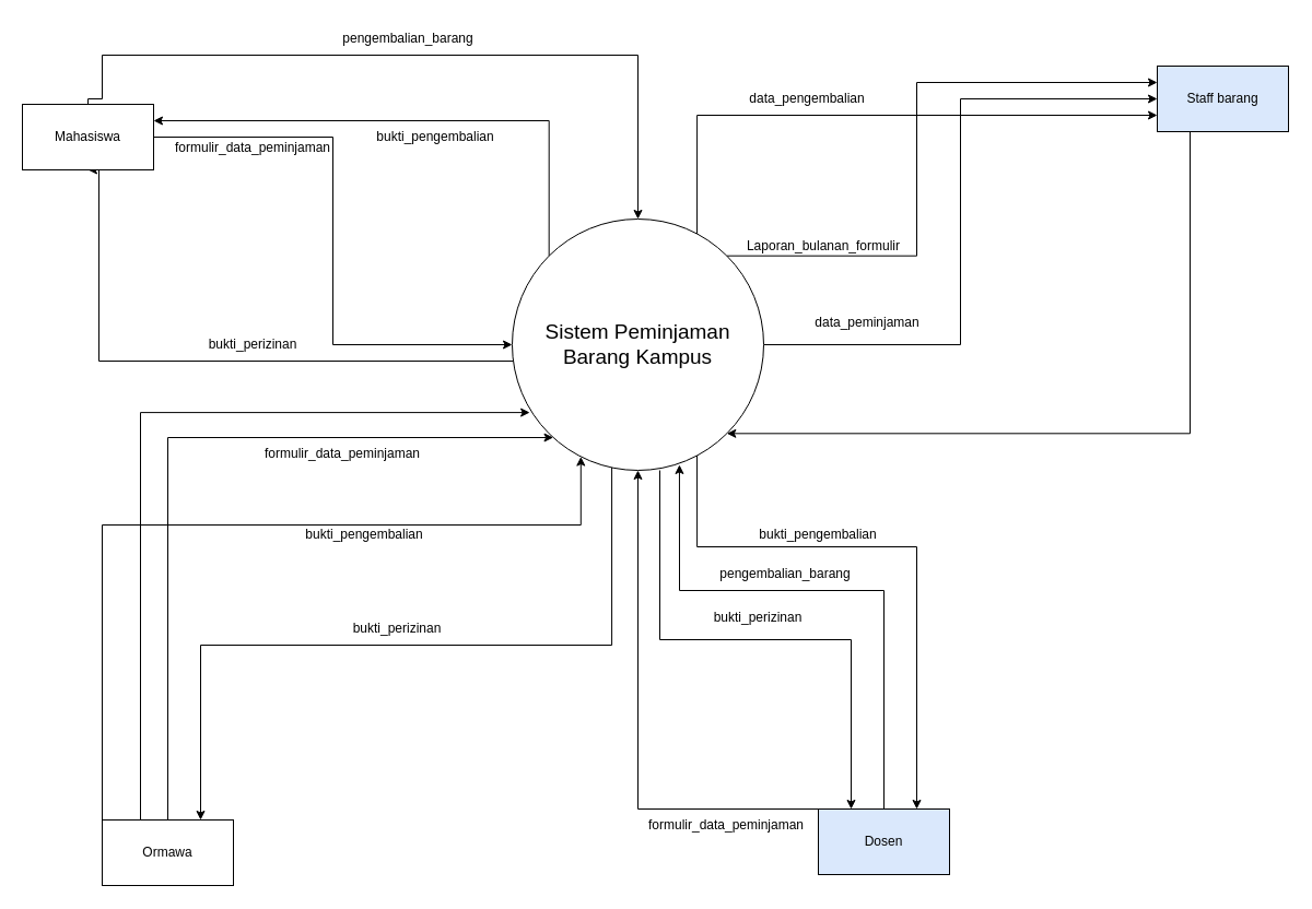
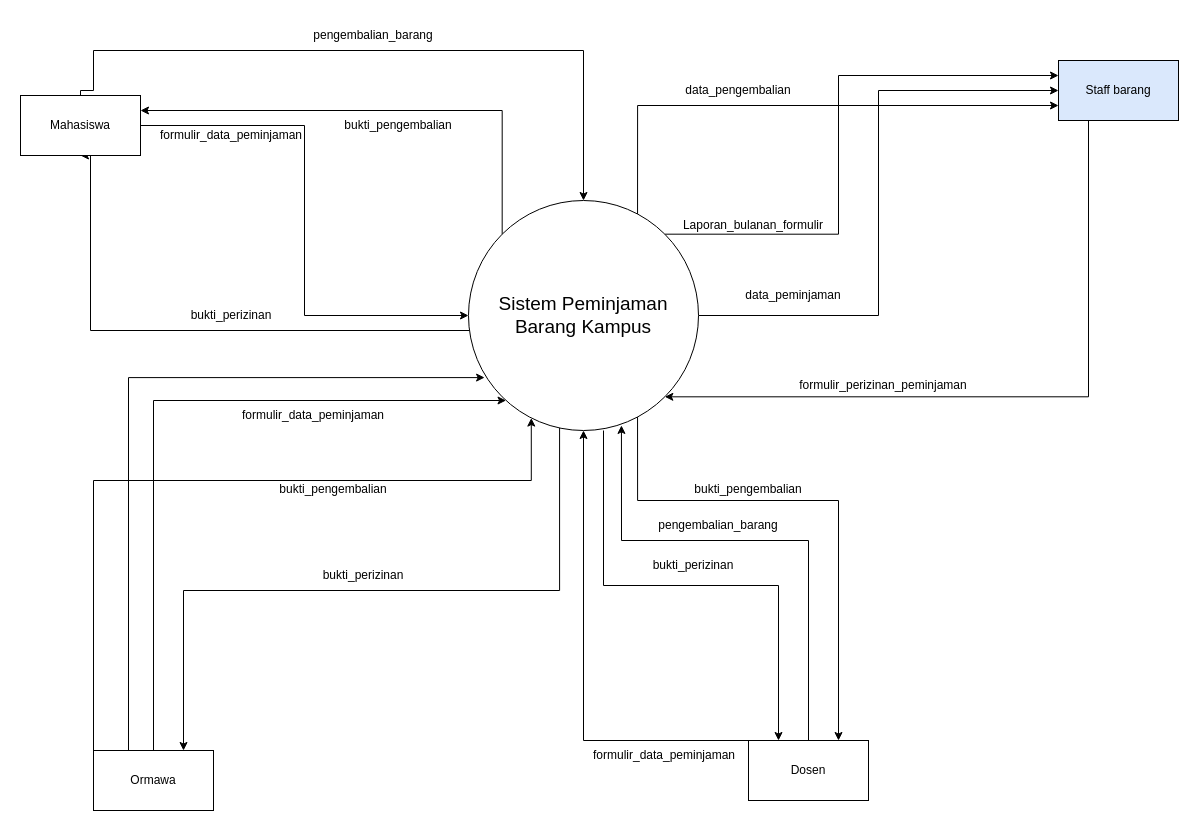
  <mxCell id="0" />
  <mxCell id="1" parent="0" />
  <mxCell id="2" style="edgeStyle=orthogonalEdgeStyle;rounded=0;orthogonalLoop=1;jettySize=auto;html=1;exitX=1;exitY=0.5;exitDx=0;exitDy=0;entryX=0;entryY=0.5;entryDx=0;entryDy=0;" parent="1" source="6" target="22" edge="1"><mxGeometry relative="1" as="geometry" /></mxCell>
  <mxCell id="3" style="edgeStyle=orthogonalEdgeStyle;rounded=0;orthogonalLoop=1;jettySize=auto;html=1;exitX=0.5;exitY=0;exitDx=0;exitDy=0;entryX=0.5;entryY=0;entryDx=0;entryDy=0;" edge="1" parent="1" source="6" target="22"><mxGeometry relative="1" as="geometry"><Array as="points"><mxPoint x="93" y="90" /><mxPoint x="93" y="50" /><mxPoint x="583" y="50" /></Array></mxGeometry></mxCell>
  <mxCell id="4" style="edgeStyle=orthogonalEdgeStyle;rounded=0;orthogonalLoop=1;jettySize=auto;html=1;exitX=0.5;exitY=1;exitDx=0;exitDy=0;startArrow=classic;startFill=1;endArrow=none;endFill=0;" edge="1" parent="1" source="6" target="22"><mxGeometry relative="1" as="geometry"><Array as="points"><mxPoint x="90" y="330" /></Array></mxGeometry></mxCell>
  <mxCell id="5" style="edgeStyle=orthogonalEdgeStyle;rounded=0;orthogonalLoop=1;jettySize=auto;html=1;exitX=1;exitY=0.25;exitDx=0;exitDy=0;entryX=0;entryY=0;entryDx=0;entryDy=0;startArrow=classic;startFill=1;endArrow=none;endFill=0;" edge="1" parent="1" source="6" target="22"><mxGeometry relative="1" as="geometry" /></mxCell>
  <mxCell id="6" value="Mahasiswa" style="rounded=0;whiteSpace=wrap;html=1;" parent="1" vertex="1"><mxGeometry x="20" y="95" width="120" height="60" as="geometry" /></mxCell>
  <mxCell id="7" style="edgeStyle=orthogonalEdgeStyle;rounded=0;orthogonalLoop=1;jettySize=auto;html=1;exitX=0.5;exitY=0;exitDx=0;exitDy=0;entryX=0.5;entryY=1;entryDx=0;entryDy=0;fontSize=19;startArrow=none;startFill=0;endArrow=classic;endFill=1;" parent="1" source="11" target="22" edge="1"><mxGeometry relative="1" as="geometry"><Array as="points"><mxPoint x="583" y="740" /></Array></mxGeometry></mxCell>
  <mxCell id="8" style="edgeStyle=orthogonalEdgeStyle;rounded=0;orthogonalLoop=1;jettySize=auto;html=1;exitX=0.25;exitY=0;exitDx=0;exitDy=0;entryX=0.587;entryY=1;entryDx=0;entryDy=0;entryPerimeter=0;startArrow=classic;startFill=1;endArrow=none;endFill=0;" edge="1" parent="1" source="11" target="22"><mxGeometry relative="1" as="geometry" /></mxCell>
  <mxCell id="9" style="edgeStyle=orthogonalEdgeStyle;rounded=0;orthogonalLoop=1;jettySize=auto;html=1;exitX=0.5;exitY=0;exitDx=0;exitDy=0;entryX=0.665;entryY=0.978;entryDx=0;entryDy=0;entryPerimeter=0;startArrow=none;startFill=0;endArrow=classic;endFill=1;" edge="1" parent="1" source="11" target="22"><mxGeometry relative="1" as="geometry"><Array as="points"><mxPoint x="808" y="540" /><mxPoint x="621" y="540" /></Array></mxGeometry></mxCell>
  <mxCell id="10" style="edgeStyle=orthogonalEdgeStyle;rounded=0;orthogonalLoop=1;jettySize=auto;html=1;exitX=0.75;exitY=0;exitDx=0;exitDy=0;entryX=0.735;entryY=0.939;entryDx=0;entryDy=0;entryPerimeter=0;startArrow=classic;startFill=1;endArrow=none;endFill=0;" edge="1" parent="1" source="11" target="22"><mxGeometry relative="1" as="geometry"><Array as="points"><mxPoint x="838" y="500" /><mxPoint x="637" y="500" /></Array></mxGeometry></mxCell>
- <mxCell id="11" value="Dosen" style="rounded=0;whiteSpace=wrap;html=1;fillColor=#dae8fc;" parent="1" vertex="1"><mxGeometry x="748" y="740" width="120" height="60" as="geometry" /></mxCell>
+ <mxCell id="11" value="Dosen" style="rounded=0;whiteSpace=wrap;html=1;" parent="1" vertex="1"><mxGeometry x="748" y="740" width="120" height="60" as="geometry" /></mxCell>
  <mxCell id="12" style="edgeStyle=orthogonalEdgeStyle;rounded=0;orthogonalLoop=1;jettySize=auto;html=1;exitX=0.25;exitY=1;exitDx=0;exitDy=0;entryX=1;entryY=1;entryDx=0;entryDy=0;fontSize=19;" parent="1" source="14" target="22" edge="1"><mxGeometry relative="1" as="geometry"><Array as="points"><mxPoint x="1088" y="396" /></Array></mxGeometry></mxCell>
  <mxCell id="13" style="edgeStyle=orthogonalEdgeStyle;rounded=0;orthogonalLoop=1;jettySize=auto;html=1;exitX=0;exitY=0.75;exitDx=0;exitDy=0;entryX=0.735;entryY=0.065;entryDx=0;entryDy=0;entryPerimeter=0;startArrow=classic;startFill=1;endArrow=none;endFill=0;" edge="1" parent="1" source="14" target="22"><mxGeometry relative="1" as="geometry" /></mxCell>
  <mxCell id="14" value="Staff barang" style="rounded=0;whiteSpace=wrap;html=1;fillColor=#dae8fc;" parent="1" vertex="1"><mxGeometry x="1058" y="60" width="120" height="60" as="geometry" /></mxCell>
  <mxCell id="15" style="edgeStyle=orthogonalEdgeStyle;rounded=0;orthogonalLoop=1;jettySize=auto;html=1;exitX=0.75;exitY=0;exitDx=0;exitDy=0;entryX=0.396;entryY=0.987;entryDx=0;entryDy=0;entryPerimeter=0;fontSize=19;startArrow=classic;startFill=1;endArrow=none;endFill=0;" parent="1" source="19" target="22" edge="1"><mxGeometry relative="1" as="geometry" /></mxCell>
  <mxCell id="16" style="edgeStyle=orthogonalEdgeStyle;rounded=0;orthogonalLoop=1;jettySize=auto;html=1;exitX=0.25;exitY=0;exitDx=0;exitDy=0;entryX=0.07;entryY=0.77;entryDx=0;entryDy=0;entryPerimeter=0;startArrow=none;startFill=0;endArrow=classic;endFill=1;" edge="1" parent="1" source="19" target="22"><mxGeometry relative="1" as="geometry"><Array as="points"><mxPoint x="128" y="377" /></Array></mxGeometry></mxCell>
  <mxCell id="17" style="edgeStyle=orthogonalEdgeStyle;rounded=0;orthogonalLoop=1;jettySize=auto;html=1;exitX=0.5;exitY=0;exitDx=0;exitDy=0;startArrow=none;startFill=0;endArrow=classic;endFill=1;" edge="1" parent="1" source="19" target="22"><mxGeometry relative="1" as="geometry"><Array as="points"><mxPoint x="153" y="400" /></Array></mxGeometry></mxCell>
  <mxCell id="18" style="edgeStyle=orthogonalEdgeStyle;rounded=0;orthogonalLoop=1;jettySize=auto;html=1;exitX=0;exitY=0;exitDx=0;exitDy=0;entryX=0.273;entryY=0.946;entryDx=0;entryDy=0;entryPerimeter=0;startArrow=none;startFill=0;endArrow=classic;endFill=1;" edge="1" parent="1" source="19" target="22"><mxGeometry relative="1" as="geometry"><Array as="points"><mxPoint x="93" y="480" /><mxPoint x="531" y="480" /></Array></mxGeometry></mxCell>
  <mxCell id="19" value="Ormawa" style="rounded=0;whiteSpace=wrap;html=1;" parent="1" vertex="1"><mxGeometry x="93" y="750" width="120" height="60" as="geometry" /></mxCell>
  <mxCell id="20" style="edgeStyle=orthogonalEdgeStyle;rounded=0;orthogonalLoop=1;jettySize=auto;html=1;exitX=1;exitY=0.5;exitDx=0;exitDy=0;entryX=0;entryY=0.5;entryDx=0;entryDy=0;fontSize=19;" parent="1" source="22" target="14" edge="1"><mxGeometry relative="1" as="geometry" /></mxCell>
  <mxCell id="21" style="edgeStyle=orthogonalEdgeStyle;rounded=0;orthogonalLoop=1;jettySize=auto;html=1;exitX=1;exitY=0;exitDx=0;exitDy=0;entryX=0;entryY=0.25;entryDx=0;entryDy=0;fontSize=19;startArrow=none;startFill=0;endArrow=classic;endFill=1;" parent="1" source="22" target="14" edge="1"><mxGeometry relative="1" as="geometry"><Array as="points"><mxPoint x="838" y="234" /><mxPoint x="838" y="75" /></Array></mxGeometry></mxCell>
  <mxCell id="22" value="&lt;font style=&quot;font-size: 19px;&quot;&gt;Sistem Peminjaman Barang Kampus&lt;/font&gt;" style="ellipse;whiteSpace=wrap;html=1;aspect=fixed;" parent="1" vertex="1"><mxGeometry x="468" y="200" width="230" height="230" as="geometry" /></mxCell>
  <mxCell id="23" value="formulir_data_peminjaman" style="text;html=1;strokeColor=none;fillColor=none;align=center;verticalAlign=middle;whiteSpace=wrap;rounded=0;" parent="1" vertex="1"><mxGeometry x="161" y="120" width="140" height="30" as="geometry" /></mxCell>
  <mxCell id="24" value="data_peminjaman" style="text;html=1;strokeColor=none;fillColor=none;align=center;verticalAlign=middle;whiteSpace=wrap;rounded=0;" parent="1" vertex="1"><mxGeometry x="698" y="280" width="190" height="30" as="geometry" /></mxCell>
+ <mxCell id="25" value="formulir_perizinan_peminjaman" style="text;html=1;strokeColor=none;fillColor=none;align=center;verticalAlign=middle;whiteSpace=wrap;rounded=0;" parent="1" vertex="1"><mxGeometry x="788" y="370" width="190" height="30" as="geometry" /></mxCell>
  <mxCell id="26" value="bukti_perizinan" style="text;html=1;strokeColor=none;fillColor=none;align=center;verticalAlign=middle;whiteSpace=wrap;rounded=0;" parent="1" vertex="1"><mxGeometry x="161" y="300" width="140" height="30" as="geometry" /></mxCell>
  <mxCell id="27" value="formulir_data_peminjaman" style="text;html=1;strokeColor=none;fillColor=none;align=center;verticalAlign=middle;whiteSpace=wrap;rounded=0;" parent="1" vertex="1"><mxGeometry x="243" y="400" width="140" height="30" as="geometry" /></mxCell>
  <mxCell id="28" value="Laporan_bulanan_formulir" style="text;html=1;strokeColor=none;fillColor=none;align=center;verticalAlign=middle;whiteSpace=wrap;rounded=0;" parent="1" vertex="1"><mxGeometry x="658" y="210" width="190" height="30" as="geometry" /></mxCell>
  <mxCell id="29" value="bukti_perizinan" style="text;html=1;strokeColor=none;fillColor=none;align=center;verticalAlign=middle;whiteSpace=wrap;rounded=0;" parent="1" vertex="1"><mxGeometry x="293" y="560" width="140" height="30" as="geometry" /></mxCell>
  <mxCell id="30" value="bukti_perizinan" style="text;html=1;strokeColor=none;fillColor=none;align=center;verticalAlign=middle;whiteSpace=wrap;rounded=0;" parent="1" vertex="1"><mxGeometry x="623" y="550" width="140" height="30" as="geometry" /></mxCell>
  <mxCell id="31" value="formulir_data_peminjaman" style="text;html=1;strokeColor=none;fillColor=none;align=center;verticalAlign=middle;whiteSpace=wrap;rounded=0;" parent="1" vertex="1"><mxGeometry x="594" y="740" width="140" height="30" as="geometry" /></mxCell>
  <mxCell id="32" value="pengembalian_barang" style="text;html=1;strokeColor=none;fillColor=none;align=center;verticalAlign=middle;whiteSpace=wrap;rounded=0;" vertex="1" parent="1"><mxGeometry x="303" y="20" width="140" height="30" as="geometry" /></mxCell>
  <mxCell id="33" value="bukti_pengembalian" style="text;html=1;strokeColor=none;fillColor=none;align=center;verticalAlign=middle;whiteSpace=wrap;rounded=0;" vertex="1" parent="1"><mxGeometry x="328" y="110" width="140" height="30" as="geometry" /></mxCell>
  <mxCell id="34" value="data_pengembalian" style="text;html=1;strokeColor=none;fillColor=none;align=center;verticalAlign=middle;whiteSpace=wrap;rounded=0;" vertex="1" parent="1"><mxGeometry x="643" y="75" width="190" height="30" as="geometry" /></mxCell>
  <mxCell id="35" value="pengembalian_barang" style="text;html=1;strokeColor=none;fillColor=none;align=center;verticalAlign=middle;whiteSpace=wrap;rounded=0;" vertex="1" parent="1"><mxGeometry x="623" y="510" width="190" height="30" as="geometry" /></mxCell>
  <mxCell id="36" value="bukti_pengembalian" style="text;html=1;strokeColor=none;fillColor=none;align=center;verticalAlign=middle;whiteSpace=wrap;rounded=0;" vertex="1" parent="1"><mxGeometry x="678" y="474" width="140" height="30" as="geometry" /></mxCell>
  <mxCell id="37" value="bukti_pengembalian" style="text;html=1;strokeColor=none;fillColor=none;align=center;verticalAlign=middle;whiteSpace=wrap;rounded=0;" vertex="1" parent="1"><mxGeometry x="263" y="474" width="140" height="30" as="geometry" /></mxCell>
